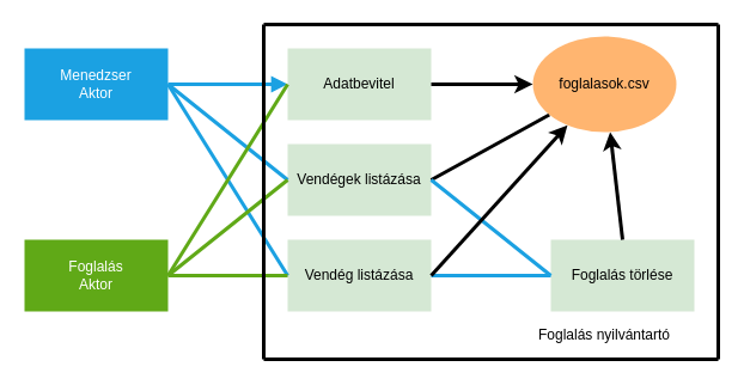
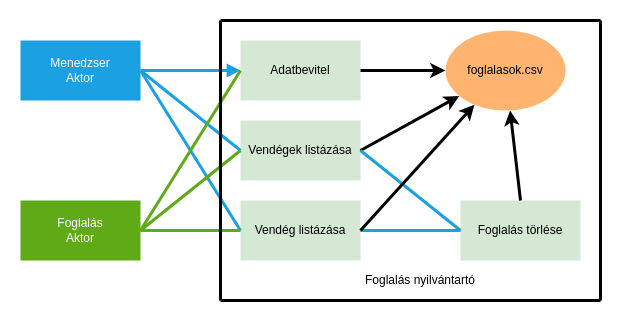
  <mxCell id="0" />
  <mxCell id="1" parent="0" />
  <mxCell id="2" value="Menedzser&lt;br&gt;Aktor" style="rounded=0;whiteSpace=wrap;html=1;fillColor=#1ba1e2;fontColor=#ffffff;strokeColor=none;" parent="1" vertex="1"><mxGeometry x="20" y="40" width="120" height="60" as="geometry" /></mxCell>
  <mxCell id="3" value="Foglalás&lt;br&gt;Aktor" style="rounded=0;whiteSpace=wrap;html=1;fillColor=#60a917;fontColor=#ffffff;strokeColor=none;" parent="1" vertex="1"><mxGeometry x="20" y="200" width="120" height="60" as="geometry" /></mxCell>
  <mxCell id="4" value="Adatbevitel" style="rounded=0;whiteSpace=wrap;html=1;fillColor=#d5e8d4;strokeColor=none;" parent="1" vertex="1"><mxGeometry x="240" y="40" width="120" height="60" as="geometry" /></mxCell>
  <mxCell id="5" value="Vendégek listázása" style="rounded=0;whiteSpace=wrap;html=1;fillColor=#d5e8d4;strokeColor=none;" parent="1" vertex="1"><mxGeometry x="240" y="120" width="120" height="60" as="geometry" /></mxCell>
  <mxCell id="6" value="Vendég listázása" style="rounded=0;whiteSpace=wrap;html=1;fillColor=#d5e8d4;strokeColor=none;" parent="1" vertex="1"><mxGeometry x="240" y="200" width="120" height="60" as="geometry" /></mxCell>
  <mxCell id="7" value="Foglalás törlése" style="rounded=0;whiteSpace=wrap;html=1;fillColor=#d5e8d4;strokeColor=none;" parent="1" vertex="1"><mxGeometry x="460" y="200" width="120" height="60" as="geometry" /></mxCell>
  <mxCell id="8" value="" style="endArrow=classic;html=1;exitX=0.5;exitY=0;exitDx=0;exitDy=0;strokeWidth=3;" parent="1" source="7" target="20" edge="1"><mxGeometry width="50" height="50" relative="1" as="geometry"><mxPoint x="370" y="260" as="sourcePoint" /><mxPoint x="510" y="120" as="targetPoint" /></mxGeometry></mxCell>
  <mxCell id="9" value="" style="endArrow=block;html=1;entryX=0;entryY=0.5;entryDx=0;entryDy=0;exitX=1;exitY=0.5;exitDx=0;exitDy=0;strokeWidth=3;strokeColor=#1BA1E2;" parent="1" source="2" target="4" edge="1"><mxGeometry width="50" height="50" relative="1" as="geometry"><mxPoint x="370" y="260" as="sourcePoint" /><mxPoint x="420" y="210" as="targetPoint" /></mxGeometry></mxCell>
  <mxCell id="10" value="" style="endArrow=none;html=1;exitX=1;exitY=0.5;exitDx=0;exitDy=0;strokeWidth=3;strokeColor=#1BA1E2;" parent="1" source="2" edge="1"><mxGeometry width="50" height="50" relative="1" as="geometry"><mxPoint x="370" y="260" as="sourcePoint" /><mxPoint x="240" y="150" as="targetPoint" /></mxGeometry></mxCell>
  <mxCell id="11" value="" style="endArrow=none;html=1;exitX=0;exitY=0.5;exitDx=0;exitDy=0;entryX=1;entryY=0.5;entryDx=0;entryDy=0;strokeWidth=3;strokeColor=#1BA1E2;" parent="1" source="6" target="2" edge="1"><mxGeometry width="50" height="50" relative="1" as="geometry"><mxPoint x="370" y="260" as="sourcePoint" /><mxPoint x="420" y="210" as="targetPoint" /></mxGeometry></mxCell>
  <mxCell id="12" value="" style="endArrow=none;html=1;exitX=1;exitY=0.5;exitDx=0;exitDy=0;entryX=0;entryY=0.5;entryDx=0;entryDy=0;fillColor=#60a917;strokeWidth=3;strokeColor=#60A917;" parent="1" source="3" target="6" edge="1"><mxGeometry width="50" height="50" relative="1" as="geometry"><mxPoint x="370" y="260" as="sourcePoint" /><mxPoint x="220" y="270" as="targetPoint" /></mxGeometry></mxCell>
  <mxCell id="13" value="" style="endArrow=none;html=1;entryX=0;entryY=0.5;entryDx=0;entryDy=0;exitX=1;exitY=0.5;exitDx=0;exitDy=0;strokeWidth=3;strokeColor=#1BA1E2;" parent="1" source="6" target="7" edge="1"><mxGeometry width="50" height="50" relative="1" as="geometry"><mxPoint x="370" y="180" as="sourcePoint" /><mxPoint x="420" y="130" as="targetPoint" /></mxGeometry></mxCell>
  <mxCell id="14" value="" style="endArrow=none;html=1;exitX=1;exitY=0.5;exitDx=0;exitDy=0;entryX=0;entryY=0.5;entryDx=0;entryDy=0;fillColor=#60a917;strokeWidth=3;strokeColor=#60A917;" parent="1" source="3" target="5" edge="1"><mxGeometry width="50" height="50" relative="1" as="geometry"><mxPoint x="370" y="180" as="sourcePoint" /><mxPoint x="420" y="130" as="targetPoint" /></mxGeometry></mxCell>
  <mxCell id="15" value="" style="endArrow=none;html=1;entryX=0;entryY=0.5;entryDx=0;entryDy=0;fillColor=#60a917;strokeWidth=3;strokeColor=#60A917;" parent="1" target="4" edge="1"><mxGeometry width="50" height="50" relative="1" as="geometry"><mxPoint x="140" y="230" as="sourcePoint" /><mxPoint x="420" y="130" as="targetPoint" /></mxGeometry></mxCell>
  <mxCell id="16" value="" style="endArrow=classic;html=1;exitX=1;exitY=0.5;exitDx=0;exitDy=0;strokeWidth=3;" parent="1" source="4" target="20" edge="1"><mxGeometry width="50" height="50" relative="1" as="geometry"><mxPoint x="370" y="180" as="sourcePoint" /><mxPoint x="450" y="76" as="targetPoint" /></mxGeometry></mxCell>
- <mxCell id="17" value="" style="endArrow=none;html=1;strokeWidth=3;exitX=1;exitY=0.5;exitDx=0;exitDy=0;" parent="1" source="5" target="20" edge="1"><mxGeometry width="50" height="50" relative="1" as="geometry"><mxPoint x="370" y="180" as="sourcePoint" /><mxPoint x="430" y="94" as="targetPoint" /></mxGeometry></mxCell>
+ <mxCell id="17" value="" style="endArrow=classic;html=1;strokeWidth=3;exitX=1;exitY=0.5;exitDx=0;exitDy=0;" parent="1" source="5" target="20" edge="1"><mxGeometry width="50" height="50" relative="1" as="geometry"><mxPoint x="370" y="180" as="sourcePoint" /><mxPoint x="430" y="94" as="targetPoint" /></mxGeometry></mxCell>
  <mxCell id="18" value="" style="endArrow=none;html=1;strokeWidth=3;exitX=1;exitY=0.5;exitDx=0;exitDy=0;strokeColor=#1BA1E2;entryX=0;entryY=0.5;entryDx=0;entryDy=0;" parent="1" source="5" target="7" edge="1"><mxGeometry width="50" height="50" relative="1" as="geometry"><mxPoint x="370" y="180" as="sourcePoint" /><mxPoint x="450" y="230" as="targetPoint" /></mxGeometry></mxCell>
  <mxCell id="19" value="" style="endArrow=classic;html=1;strokeWidth=3;" parent="1" target="20" edge="1"><mxGeometry width="50" height="50" relative="1" as="geometry"><mxPoint x="360" y="230" as="sourcePoint" /><mxPoint x="460" y="140" as="targetPoint" /></mxGeometry></mxCell>
  <mxCell id="20" value="foglalasok.csv" style="ellipse;whiteSpace=wrap;html=1;strokeColor=none;fillColor=#FFB570;" parent="1" vertex="1"><mxGeometry x="445" y="30" width="120" height="80" as="geometry" /></mxCell>
  <mxCell id="21" value="" style="endArrow=none;html=1;strokeWidth=3;" edge="1" parent="1"><mxGeometry width="50" height="50" relative="1" as="geometry"><mxPoint x="600" y="20" as="sourcePoint" /><mxPoint x="220" y="20" as="targetPoint" /></mxGeometry></mxCell>
  <mxCell id="22" value="" style="endArrow=none;html=1;strokeWidth=3;" edge="1" parent="1"><mxGeometry width="50" height="50" relative="1" as="geometry"><mxPoint x="600" y="300" as="sourcePoint" /><mxPoint x="220" y="300" as="targetPoint" /></mxGeometry></mxCell>
  <mxCell id="23" value="" style="endArrow=none;html=1;strokeWidth=3;" edge="1" parent="1"><mxGeometry width="50" height="50" relative="1" as="geometry"><mxPoint x="600" y="20" as="sourcePoint" /><mxPoint x="600" y="300" as="targetPoint" /></mxGeometry></mxCell>
  <mxCell id="24" value="" style="endArrow=none;html=1;strokeWidth=3;" edge="1" parent="1"><mxGeometry width="50" height="50" relative="1" as="geometry"><mxPoint x="220" y="300" as="sourcePoint" /><mxPoint x="220" y="20" as="targetPoint" /></mxGeometry></mxCell>
- <mxCell id="25" value="Foglalás nyilvántartó" style="text;html=1;strokeColor=none;fillColor=none;align=center;verticalAlign=middle;whiteSpace=wrap;rounded=0;" vertex="1" parent="1"><mxGeometry x="445" y="270" width="120" height="20" as="geometry" /></mxCell>
+ <mxCell id="25" value="Foglalás nyilvántartó" style="text;html=1;strokeColor=none;fillColor=none;align=center;verticalAlign=middle;whiteSpace=wrap;rounded=0;" vertex="1" parent="1"><mxGeometry x="360" y="270" width="120" height="20" as="geometry" /></mxCell>
